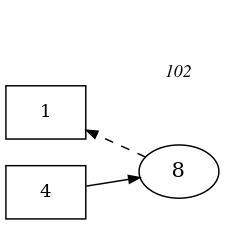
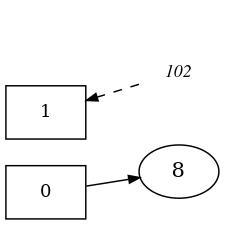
  digraph {
    rankdir=LR
    node [fontsize=12]
    edge [arrowsize=.75]
    T [style=invis fontsize=""]
-   0 [shape=box label=4]
+   0 [shape=box]
    1 [shape=box]
    102 [fontname="Times Italic" shape=plaintext]
    8 [fontsize=""]
    subgraph sub_1 {
      rank=same
      subgraph sub_2 {
        rank=same
        T
      }
      subgraph sub_3 {
        rank=same
        0
      }
      subgraph sub_4 {
        rank=same
        1
      }
    }
    subgraph sub_5 {
      rank=same
      8
      subgraph sub_6 {
        rank=same
        102
      }
    }
    0 -> 8 [style=solid]
    102 -> T [style=invis arrowsize=""]
-   8 -> 1 [style=dashed]
+   102 -> 1 [style=dashed]
  }
